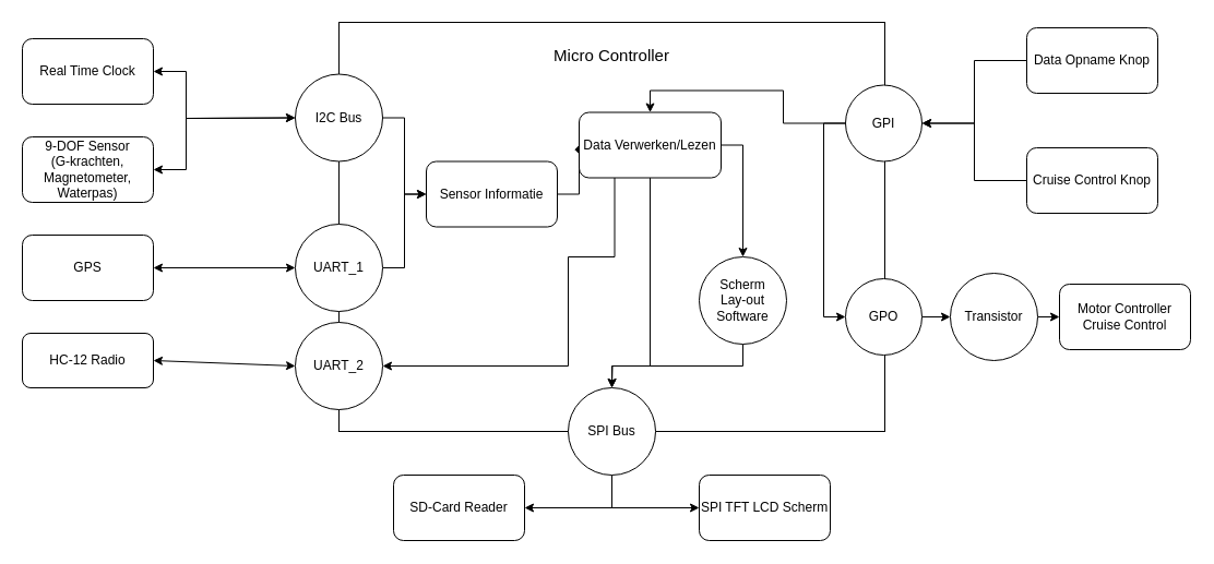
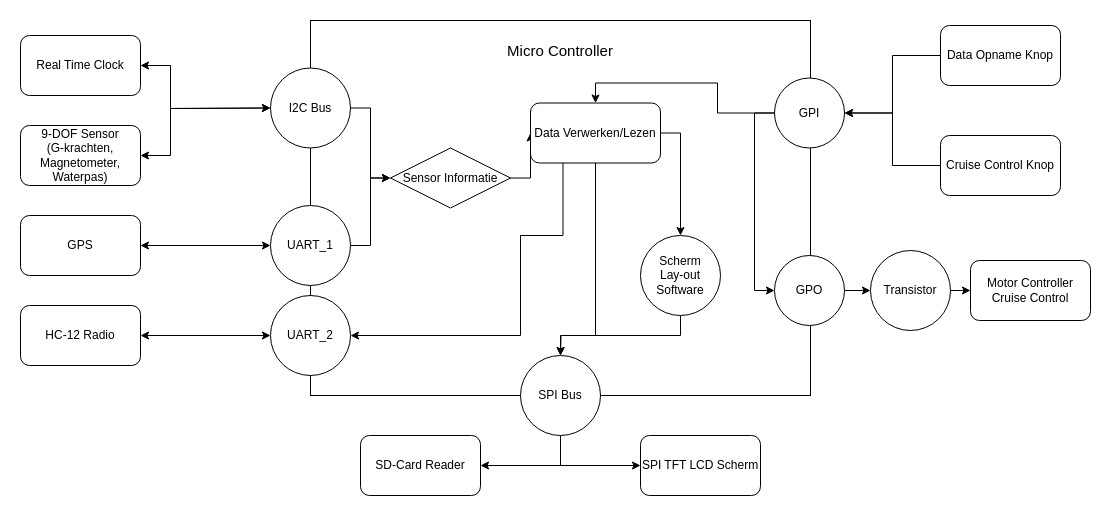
  <mxCell id="0" />
  <mxCell id="1" parent="0" />
  <mxCell id="2" value="" style="rounded=0;whiteSpace=wrap;html=1;" vertex="1" parent="1"><mxGeometry x="310" y="20" width="500" height="375" as="geometry" /></mxCell>
  <mxCell id="3" style="edgeStyle=orthogonalEdgeStyle;rounded=0;orthogonalLoop=1;jettySize=auto;html=1;exitX=0.5;exitY=1;exitDx=0;exitDy=0;" edge="1" parent="1" source="4"><mxGeometry relative="1" as="geometry"><mxPoint x="560" y="355" as="targetPoint" /></mxGeometry></mxCell>
  <mxCell id="4" value="Scherm &lt;br&gt;Lay-out Software" style="ellipse;whiteSpace=wrap;html=1;aspect=fixed;" vertex="1" parent="1"><mxGeometry x="640" y="235" width="80" height="80" as="geometry" /></mxCell>
  <mxCell id="5" value="SPI TFT LCD Scherm" style="rounded=1;whiteSpace=wrap;html=1;" vertex="1" parent="1"><mxGeometry x="640" y="435" width="120" height="60" as="geometry" /></mxCell>
  <mxCell id="6" style="edgeStyle=orthogonalEdgeStyle;rounded=0;orthogonalLoop=1;jettySize=auto;html=1;exitX=1;exitY=0.5;exitDx=0;exitDy=0;entryX=0;entryY=0.5;entryDx=0;entryDy=0;" edge="1" parent="1" source="7" target="24"><mxGeometry relative="1" as="geometry"><mxPoint x="500" y="107.286" as="targetPoint" /></mxGeometry></mxCell>
  <mxCell id="7" value="I2C Bus" style="ellipse;whiteSpace=wrap;html=1;aspect=fixed;" vertex="1" parent="1"><mxGeometry x="270" y="67.5" width="80" height="80" as="geometry" /></mxCell>
  <mxCell id="8" style="edgeStyle=orthogonalEdgeStyle;rounded=0;orthogonalLoop=1;jettySize=auto;html=1;exitX=0.5;exitY=1;exitDx=0;exitDy=0;entryX=0;entryY=0.5;entryDx=0;entryDy=0;" edge="1" parent="1" source="10" target="5"><mxGeometry relative="1" as="geometry" /></mxCell>
  <mxCell id="9" style="edgeStyle=orthogonalEdgeStyle;rounded=0;orthogonalLoop=1;jettySize=auto;html=1;exitX=0.5;exitY=1;exitDx=0;exitDy=0;entryX=1;entryY=0.5;entryDx=0;entryDy=0;" edge="1" parent="1" source="10" target="22"><mxGeometry relative="1" as="geometry" /></mxCell>
  <mxCell id="10" value="SPI Bus" style="ellipse;whiteSpace=wrap;html=1;aspect=fixed;" vertex="1" parent="1"><mxGeometry x="520" y="355" width="80" height="80" as="geometry" /></mxCell>
  <mxCell id="11" value="Real Time Clock" style="rounded=1;whiteSpace=wrap;html=1;" vertex="1" parent="1"><mxGeometry x="20" y="35" width="120" height="60" as="geometry" /></mxCell>
  <mxCell id="12" value="" style="endArrow=classic;startArrow=classic;html=1;rounded=0;entryX=0;entryY=0.5;entryDx=0;entryDy=0;exitX=1;exitY=0.5;exitDx=0;exitDy=0;" edge="1" parent="1" source="11" target="7"><mxGeometry width="50" height="50" relative="1" as="geometry"><mxPoint x="90" y="145" as="sourcePoint" /><mxPoint x="140" y="95" as="targetPoint" /><Array as="points"><mxPoint x="170" y="65" /><mxPoint x="170" y="108" /></Array></mxGeometry></mxCell>
  <mxCell id="13" value="9-DOF Sensor&lt;br&gt;(G-krachten, Magnetometer, Waterpas)" style="rounded=1;whiteSpace=wrap;html=1;" vertex="1" parent="1"><mxGeometry x="20" y="125" width="120" height="60" as="geometry" /></mxCell>
  <mxCell id="14" value="" style="endArrow=classic;startArrow=classic;html=1;rounded=0;entryX=0;entryY=0.5;entryDx=0;entryDy=0;exitX=1;exitY=0.5;exitDx=0;exitDy=0;" edge="1" parent="1" source="13" target="7"><mxGeometry width="50" height="50" relative="1" as="geometry"><mxPoint x="70" y="175" as="sourcePoint" /><mxPoint x="270" y="197.5" as="targetPoint" /><Array as="points"><mxPoint x="170" y="155" /><mxPoint x="170" y="108" /></Array></mxGeometry></mxCell>
  <mxCell id="15" style="edgeStyle=orthogonalEdgeStyle;rounded=0;orthogonalLoop=1;jettySize=auto;html=1;exitX=1;exitY=0.5;exitDx=0;exitDy=0;entryX=0;entryY=0.5;entryDx=0;entryDy=0;" edge="1" parent="1" source="16" target="24"><mxGeometry relative="1" as="geometry" /></mxCell>
  <mxCell id="16" value="UART_1" style="ellipse;whiteSpace=wrap;html=1;aspect=fixed;" vertex="1" parent="1"><mxGeometry x="270" y="205" width="80" height="80" as="geometry" /></mxCell>
  <mxCell id="17" value="GPS" style="rounded=1;whiteSpace=wrap;html=1;" vertex="1" parent="1"><mxGeometry x="20" y="215" width="120" height="60" as="geometry" /></mxCell>
  <mxCell id="18" value="" style="endArrow=classic;startArrow=classic;html=1;rounded=0;entryX=0;entryY=0.5;entryDx=0;entryDy=0;exitX=1;exitY=0.5;exitDx=0;exitDy=0;" edge="1" parent="1" source="17" target="16"><mxGeometry width="50" height="50" relative="1" as="geometry"><mxPoint x="460" y="305" as="sourcePoint" /><mxPoint x="510" y="255" as="targetPoint" /></mxGeometry></mxCell>
  <mxCell id="19" value="UART_2" style="ellipse;whiteSpace=wrap;html=1;aspect=fixed;" vertex="1" parent="1"><mxGeometry x="270" y="295" width="80" height="80" as="geometry" /></mxCell>
- <mxCell id="20" value="HC-12 Radio" style="rounded=1;whiteSpace=wrap;html=1;" vertex="1" parent="1"><mxGeometry x="20" y="305" width="120" height="50" as="geometry" /></mxCell>
+ <mxCell id="20" value="HC-12 Radio" style="rounded=1;whiteSpace=wrap;html=1;" vertex="1" parent="1"><mxGeometry x="20" y="305" width="120" height="60" as="geometry" /></mxCell>
  <mxCell id="21" value="" style="endArrow=classic;startArrow=classic;html=1;rounded=0;exitX=1;exitY=0.5;exitDx=0;exitDy=0;entryX=0;entryY=0.5;entryDx=0;entryDy=0;" edge="1" parent="1" source="20" target="19"><mxGeometry width="50" height="50" relative="1" as="geometry"><mxPoint x="460" y="305" as="sourcePoint" /><mxPoint x="510" y="255" as="targetPoint" /></mxGeometry></mxCell>
  <mxCell id="22" value="SD-Card Reader" style="rounded=1;whiteSpace=wrap;html=1;" vertex="1" parent="1"><mxGeometry x="360" y="435" width="120" height="60" as="geometry" /></mxCell>
- <mxCell id="23" style="edgeStyle=orthogonalEdgeStyle;rounded=0;orthogonalLoop=1;jettySize=auto;html=1;exitX=1;exitY=0.5;exitDx=0;exitDy=0;entryX=0;entryY=0.5;entryDx=0;entryDy=0;endArrow=diamond;" edge="1" parent="1" source="24" target="40"><mxGeometry relative="1" as="geometry" /></mxCell>
- <mxCell id="24" value="Sensor Informatie" style="rounded=1;whiteSpace=wrap;html=1;" vertex="1" parent="1"><mxGeometry x="390" y="147.5" width="120" height="60" as="geometry" /></mxCell>
+ <mxCell id="23" style="edgeStyle=orthogonalEdgeStyle;rounded=0;orthogonalLoop=1;jettySize=auto;html=1;exitX=1;exitY=0.5;exitDx=0;exitDy=0;entryX=0;entryY=0.5;entryDx=0;entryDy=0;" edge="1" parent="1" source="24" target="40"><mxGeometry relative="1" as="geometry" /></mxCell>
+ <mxCell id="24" value="Sensor Informatie" style="rhombus;whiteSpace=wrap;html=1;" vertex="1" parent="1"><mxGeometry x="390" y="147.5" width="120" height="60" as="geometry" /></mxCell>
  <mxCell id="25" style="edgeStyle=orthogonalEdgeStyle;rounded=0;orthogonalLoop=1;jettySize=auto;html=1;" edge="1" parent="1" source="26" target="31"><mxGeometry relative="1" as="geometry" /></mxCell>
  <mxCell id="26" value="Data Opname Knop" style="rounded=1;whiteSpace=wrap;html=1;" vertex="1" parent="1"><mxGeometry x="940" y="25" width="120" height="60" as="geometry" /></mxCell>
  <mxCell id="27" style="edgeStyle=orthogonalEdgeStyle;rounded=0;orthogonalLoop=1;jettySize=auto;html=1;entryX=1;entryY=0.5;entryDx=0;entryDy=0;" edge="1" parent="1" source="28" target="31"><mxGeometry relative="1" as="geometry" /></mxCell>
  <mxCell id="28" value="Cruise Control Knop" style="rounded=1;whiteSpace=wrap;html=1;" vertex="1" parent="1"><mxGeometry x="940" y="135" width="120" height="60" as="geometry" /></mxCell>
  <mxCell id="29" style="edgeStyle=orthogonalEdgeStyle;rounded=0;orthogonalLoop=1;jettySize=auto;html=1;exitX=0;exitY=0.5;exitDx=0;exitDy=0;entryX=0.5;entryY=0;entryDx=0;entryDy=0;" edge="1" parent="1" source="31" target="40"><mxGeometry relative="1" as="geometry" /></mxCell>
  <mxCell id="30" style="edgeStyle=orthogonalEdgeStyle;rounded=0;orthogonalLoop=1;jettySize=auto;html=1;exitX=0;exitY=0.5;exitDx=0;exitDy=0;entryX=0;entryY=0.5;entryDx=0;entryDy=0;" edge="1" parent="1" source="31" target="33"><mxGeometry relative="1" as="geometry" /></mxCell>
  <mxCell id="31" value="GPI" style="ellipse;whiteSpace=wrap;html=1;aspect=fixed;" vertex="1" parent="1"><mxGeometry x="774" y="77.5" width="70" height="70" as="geometry" /></mxCell>
  <mxCell id="32" style="edgeStyle=orthogonalEdgeStyle;rounded=0;orthogonalLoop=1;jettySize=auto;html=1;exitX=1;exitY=0.5;exitDx=0;exitDy=0;entryX=0;entryY=0.5;entryDx=0;entryDy=0;" edge="1" parent="1" source="33" target="36"><mxGeometry relative="1" as="geometry" /></mxCell>
  <mxCell id="33" value="GPO" style="ellipse;whiteSpace=wrap;html=1;aspect=fixed;" vertex="1" parent="1"><mxGeometry x="774" y="255" width="70" height="70" as="geometry" /></mxCell>
  <mxCell id="34" value="Motor Controller Cruise Control" style="rounded=1;whiteSpace=wrap;html=1;" vertex="1" parent="1"><mxGeometry x="970" y="260" width="120" height="60" as="geometry" /></mxCell>
  <mxCell id="35" style="edgeStyle=orthogonalEdgeStyle;rounded=0;orthogonalLoop=1;jettySize=auto;html=1;exitX=1;exitY=0.5;exitDx=0;exitDy=0;entryX=0;entryY=0.5;entryDx=0;entryDy=0;" edge="1" parent="1" source="36" target="34"><mxGeometry relative="1" as="geometry" /></mxCell>
  <mxCell id="36" value="Transistor" style="ellipse;whiteSpace=wrap;html=1;aspect=fixed;" vertex="1" parent="1"><mxGeometry x="870" y="250" width="80" height="80" as="geometry" /></mxCell>
  <mxCell id="37" style="edgeStyle=orthogonalEdgeStyle;rounded=0;orthogonalLoop=1;jettySize=auto;html=1;exitX=1;exitY=0.5;exitDx=0;exitDy=0;entryX=0.5;entryY=0;entryDx=0;entryDy=0;" edge="1" parent="1" source="40" target="4"><mxGeometry relative="1" as="geometry" /></mxCell>
  <mxCell id="38" style="edgeStyle=orthogonalEdgeStyle;rounded=0;orthogonalLoop=1;jettySize=auto;html=1;exitX=0.5;exitY=1;exitDx=0;exitDy=0;entryX=0.5;entryY=0;entryDx=0;entryDy=0;" edge="1" parent="1" source="40" target="10"><mxGeometry relative="1" as="geometry"><Array as="points"><mxPoint x="595" y="335" /><mxPoint x="560" y="335" /></Array></mxGeometry></mxCell>
  <mxCell id="39" style="edgeStyle=orthogonalEdgeStyle;rounded=0;orthogonalLoop=1;jettySize=auto;html=1;exitX=0.25;exitY=1;exitDx=0;exitDy=0;entryX=1;entryY=0.5;entryDx=0;entryDy=0;" edge="1" parent="1" source="40" target="19"><mxGeometry relative="1" as="geometry"><Array as="points"><mxPoint x="562" y="235" /><mxPoint x="520" y="235" /><mxPoint x="520" y="335" /></Array></mxGeometry></mxCell>
  <mxCell id="40" value="Data Verwerken/Lezen" style="rounded=1;whiteSpace=wrap;html=1;" vertex="1" parent="1"><mxGeometry x="530" y="102.5" width="130" height="60" as="geometry" /></mxCell>
  <mxCell id="41" value="&lt;font style=&quot;font-size: 15px;&quot;&gt;Micro Controller&lt;/font&gt;" style="text;html=1;strokeColor=none;fillColor=none;align=center;verticalAlign=middle;whiteSpace=wrap;rounded=0;" vertex="1" parent="1"><mxGeometry x="490" y="35" width="140" height="30" as="geometry" /></mxCell>
